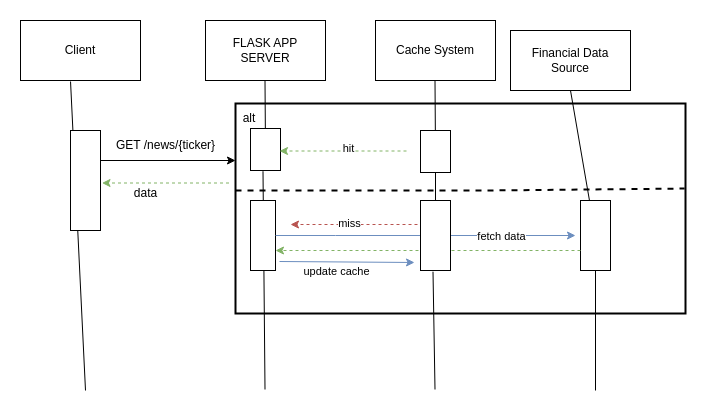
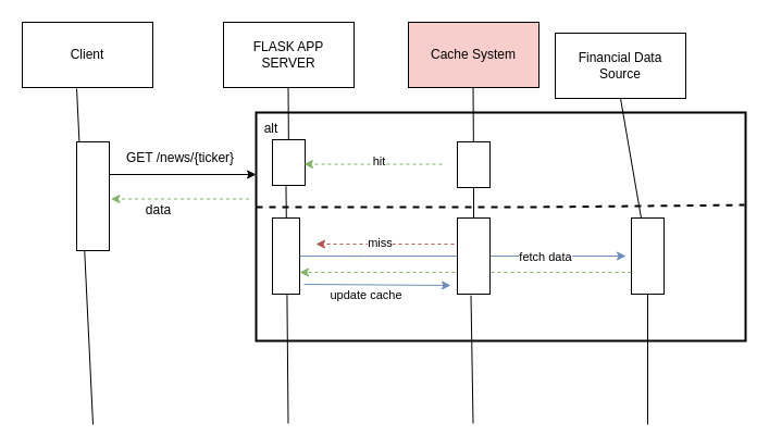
  <mxCell id="0" />
  <mxCell id="1" parent="0" />
  <mxCell id="2" value="" style="rounded=0;whiteSpace=wrap;html=1;fillColor=none;strokeWidth=2;" vertex="1" parent="1"><mxGeometry x="235" y="103" width="450" height="210" as="geometry" /></mxCell>
  <mxCell id="3" value="Client" style="rounded=0;whiteSpace=wrap;html=1;" vertex="1" parent="1"><mxGeometry x="20" y="20" width="120" height="60" as="geometry" /></mxCell>
  <mxCell id="4" value="FLASK APP &lt;br&gt;SERVER" style="rounded=0;whiteSpace=wrap;html=1;" vertex="1" parent="1"><mxGeometry x="205" y="20" width="120" height="60" as="geometry" /></mxCell>
- <mxCell id="5" value="Cache System" style="rounded=0;whiteSpace=wrap;html=1;" vertex="1" parent="1"><mxGeometry x="375" y="20" width="120" height="60" as="geometry" /></mxCell>
+ <mxCell id="5" value="Cache System" style="rounded=0;whiteSpace=wrap;html=1;fillColor=#f8cecc;" vertex="1" parent="1"><mxGeometry x="375" y="20" width="120" height="60" as="geometry" /></mxCell>
  <mxCell id="6" value="" style="endArrow=none;html=1;rounded=0;entryX=0.417;entryY=1.017;entryDx=0;entryDy=0;entryPerimeter=0;" edge="1" parent="1" target="3"><mxGeometry width="50" height="50" relative="1" as="geometry"><mxPoint x="85" y="390" as="sourcePoint" /><mxPoint x="115" y="150" as="targetPoint" /></mxGeometry></mxCell>
  <mxCell id="7" value="" style="endArrow=none;html=1;rounded=0;entryX=0.417;entryY=1.017;entryDx=0;entryDy=0;entryPerimeter=0;" edge="1" parent="1" source="14"><mxGeometry width="50" height="50" relative="1" as="geometry"><mxPoint x="264.5" y="389" as="sourcePoint" /><mxPoint x="264.5" y="80" as="targetPoint" /></mxGeometry></mxCell>
  <mxCell id="8" value="" style="endArrow=none;html=1;rounded=0;entryX=0.417;entryY=1.017;entryDx=0;entryDy=0;entryPerimeter=0;" edge="1" parent="1" source="17"><mxGeometry width="50" height="50" relative="1" as="geometry"><mxPoint x="434.5" y="389" as="sourcePoint" /><mxPoint x="434.5" y="80" as="targetPoint" /></mxGeometry></mxCell>
  <mxCell id="9" value="" style="endArrow=classic;html=1;rounded=0;" edge="1" parent="1"><mxGeometry width="50" height="50" relative="1" as="geometry"><mxPoint x="85" y="160" as="sourcePoint" /><mxPoint x="235" y="160" as="targetPoint" /></mxGeometry></mxCell>
  <mxCell id="10" value="GET /news/{ticker}" style="text;html=1;align=center;verticalAlign=middle;resizable=0;points=[];autosize=1;strokeColor=none;fillColor=none;" vertex="1" parent="1"><mxGeometry x="105" y="130" width="120" height="30" as="geometry" /></mxCell>
  <mxCell id="11" value="" style="rounded=0;whiteSpace=wrap;html=1;" vertex="1" parent="1"><mxGeometry x="70" y="130" width="30" height="100" as="geometry" /></mxCell>
  <mxCell id="12" value="" style="endArrow=classic;html=1;rounded=0;entryX=1.1;entryY=0.61;entryDx=0;entryDy=0;entryPerimeter=0;exitX=-0.167;exitY=0.61;exitDx=0;exitDy=0;exitPerimeter=0;dashed=1;fillColor=#d5e8d4;strokeColor=#82b366;" edge="1" parent="1"><mxGeometry width="50" height="50" relative="1" as="geometry"><mxPoint x="228.5" y="182.5" as="sourcePoint" /><mxPoint x="101.5" y="182.5" as="targetPoint" /></mxGeometry></mxCell>
  <mxCell id="13" value="" style="endArrow=none;html=1;rounded=0;entryX=0.417;entryY=1.017;entryDx=0;entryDy=0;entryPerimeter=0;" edge="1" parent="1" target="14"><mxGeometry width="50" height="50" relative="1" as="geometry"><mxPoint x="264.5" y="389" as="sourcePoint" /><mxPoint x="264.5" y="80" as="targetPoint" /></mxGeometry></mxCell>
  <mxCell id="14" value="" style="rounded=0;whiteSpace=wrap;html=1;" vertex="1" parent="1"><mxGeometry x="250" y="128" width="30" height="42" as="geometry" /></mxCell>
  <mxCell id="15" value="" style="endArrow=none;dashed=1;html=1;rounded=0;entryX=0.998;entryY=0.405;entryDx=0;entryDy=0;entryPerimeter=0;strokeWidth=2;" edge="1" parent="1" target="2"><mxGeometry width="50" height="50" relative="1" as="geometry"><mxPoint x="235" y="190" as="sourcePoint" /><mxPoint x="335" y="220" as="targetPoint" /><Array as="points"><mxPoint x="485" y="190" /></Array></mxGeometry></mxCell>
  <mxCell id="16" value="" style="endArrow=none;html=1;rounded=0;entryX=0.5;entryY=0.952;entryDx=0;entryDy=0;entryPerimeter=0;" edge="1" parent="1" source="34" target="17"><mxGeometry width="50" height="50" relative="1" as="geometry"><mxPoint x="434.5" y="389" as="sourcePoint" /><mxPoint x="435" y="180" as="targetPoint" /></mxGeometry></mxCell>
  <mxCell id="17" value="" style="rounded=0;whiteSpace=wrap;html=1;" vertex="1" parent="1"><mxGeometry x="420" y="130" width="30" height="42" as="geometry" /></mxCell>
  <mxCell id="18" value="" style="endArrow=classic;html=1;rounded=0;entryX=1.1;entryY=0.61;entryDx=0;entryDy=0;entryPerimeter=0;exitX=-0.167;exitY=0.61;exitDx=0;exitDy=0;exitPerimeter=0;dashed=1;fillColor=#d5e8d4;strokeColor=#82b366;" edge="1" parent="1"><mxGeometry width="50" height="50" relative="1" as="geometry"><mxPoint x="406" y="150.5" as="sourcePoint" /><mxPoint x="279" y="150.5" as="targetPoint" /></mxGeometry></mxCell>
  <mxCell id="19" value="hit" style="edgeLabel;html=1;align=center;verticalAlign=middle;resizable=0;points=[];" vertex="1" connectable="0" parent="18"><mxGeometry x="-0.071" y="-3" relative="1" as="geometry"><mxPoint as="offset" /></mxGeometry></mxCell>
  <mxCell id="20" value="alt" style="text;html=1;strokeColor=none;fillColor=none;align=center;verticalAlign=middle;whiteSpace=wrap;rounded=0;" vertex="1" parent="1"><mxGeometry x="219" y="103" width="60" height="30" as="geometry" /></mxCell>
  <mxCell id="21" value="" style="rounded=0;whiteSpace=wrap;html=1;" vertex="1" parent="1"><mxGeometry x="250" y="200" width="25" height="70" as="geometry" /></mxCell>
  <mxCell id="22" value="" style="endArrow=none;html=1;rounded=0;entryX=0.417;entryY=1.017;entryDx=0;entryDy=0;entryPerimeter=0;" edge="1" parent="1" target="34"><mxGeometry width="50" height="50" relative="1" as="geometry"><mxPoint x="434.5" y="389" as="sourcePoint" /><mxPoint x="433" y="173" as="targetPoint" /></mxGeometry></mxCell>
  <mxCell id="23" value="" style="endArrow=classic;html=1;rounded=0;entryX=1.1;entryY=0.61;entryDx=0;entryDy=0;entryPerimeter=0;exitX=-0.167;exitY=0.61;exitDx=0;exitDy=0;exitPerimeter=0;dashed=1;fillColor=#f8cecc;strokeColor=#b85450;" edge="1" parent="1"><mxGeometry width="50" height="50" relative="1" as="geometry"><mxPoint x="417" y="224" as="sourcePoint" /><mxPoint x="290" y="224" as="targetPoint" /></mxGeometry></mxCell>
  <mxCell id="24" value="miss" style="edgeLabel;html=1;align=center;verticalAlign=middle;resizable=0;points=[];" vertex="1" connectable="0" parent="23"><mxGeometry x="0.087" y="-2" relative="1" as="geometry"><mxPoint as="offset" /></mxGeometry></mxCell>
  <mxCell id="25" value="" style="endArrow=classic;html=1;rounded=0;exitX=1;exitY=0.5;exitDx=0;exitDy=0;fillColor=#dae8fc;strokeColor=#6c8ebf;" edge="1" parent="1" source="21"><mxGeometry width="50" height="50" relative="1" as="geometry"><mxPoint x="285" y="270" as="sourcePoint" /><mxPoint x="575" y="235" as="targetPoint" /><Array as="points"><mxPoint x="335" y="235" /></Array></mxGeometry></mxCell>
  <mxCell id="26" value="fetch data" style="edgeLabel;html=1;align=center;verticalAlign=middle;resizable=0;points=[];" vertex="1" connectable="0" parent="25"><mxGeometry x="-0.007" y="-1" relative="1" as="geometry"><mxPoint x="76" y="-1" as="offset" /></mxGeometry></mxCell>
  <mxCell id="27" value="" style="endArrow=classic;html=1;rounded=0;exitX=1;exitY=0.5;exitDx=0;exitDy=0;fillColor=#dae8fc;strokeColor=#6c8ebf;" edge="1" parent="1"><mxGeometry width="50" height="50" relative="1" as="geometry"><mxPoint x="279" y="261" as="sourcePoint" /><mxPoint x="414" y="262" as="targetPoint" /></mxGeometry></mxCell>
  <mxCell id="28" value="update cache" style="edgeLabel;html=1;align=center;verticalAlign=middle;resizable=0;points=[];" vertex="1" connectable="0" parent="27"><mxGeometry x="-0.022" y="1" relative="1" as="geometry"><mxPoint x="-10" y="10" as="offset" /></mxGeometry></mxCell>
  <mxCell id="29" value="Financial Data Source" style="rounded=0;whiteSpace=wrap;html=1;" vertex="1" parent="1"><mxGeometry x="510" y="30" width="120" height="60" as="geometry" /></mxCell>
  <mxCell id="30" value="" style="endArrow=none;html=1;rounded=0;entryX=0.5;entryY=1;entryDx=0;entryDy=0;" edge="1" parent="1" source="32" target="29"><mxGeometry width="50" height="50" relative="1" as="geometry"><mxPoint x="595" y="390" as="sourcePoint" /><mxPoint x="335" y="220" as="targetPoint" /></mxGeometry></mxCell>
  <mxCell id="31" value="" style="endArrow=none;html=1;rounded=0;entryX=0.5;entryY=1;entryDx=0;entryDy=0;" edge="1" parent="1" target="32"><mxGeometry width="50" height="50" relative="1" as="geometry"><mxPoint x="595" y="390" as="sourcePoint" /><mxPoint x="595" y="80" as="targetPoint" /></mxGeometry></mxCell>
  <mxCell id="32" value="" style="rounded=0;whiteSpace=wrap;html=1;" vertex="1" parent="1"><mxGeometry x="580" y="200" width="30" height="70" as="geometry" /></mxCell>
  <mxCell id="33" value="" style="endArrow=classic;html=1;rounded=0;entryX=1;entryY=0.75;entryDx=0;entryDy=0;exitX=0;exitY=0.75;exitDx=0;exitDy=0;dashed=1;fillColor=#d5e8d4;strokeColor=#82b366;" edge="1" parent="1"><mxGeometry width="50" height="50" relative="1" as="geometry"><mxPoint x="580" y="250" as="sourcePoint" /><mxPoint x="275" y="250" as="targetPoint" /></mxGeometry></mxCell>
  <mxCell id="34" value="" style="rounded=0;whiteSpace=wrap;html=1;" vertex="1" parent="1"><mxGeometry x="420" y="200" width="30" height="70" as="geometry" /></mxCell>
  <mxCell id="35" value="data" style="text;html=1;align=center;verticalAlign=middle;resizable=0;points=[];autosize=1;strokeColor=none;fillColor=none;" vertex="1" parent="1"><mxGeometry x="120" y="178" width="50" height="30" as="geometry" /></mxCell>
